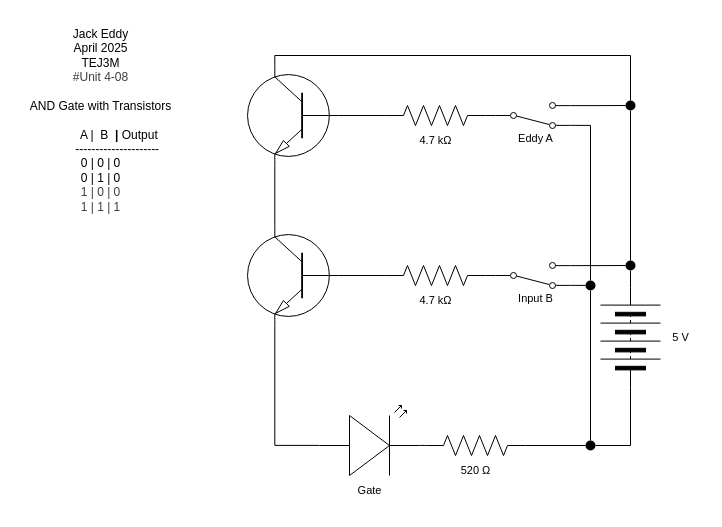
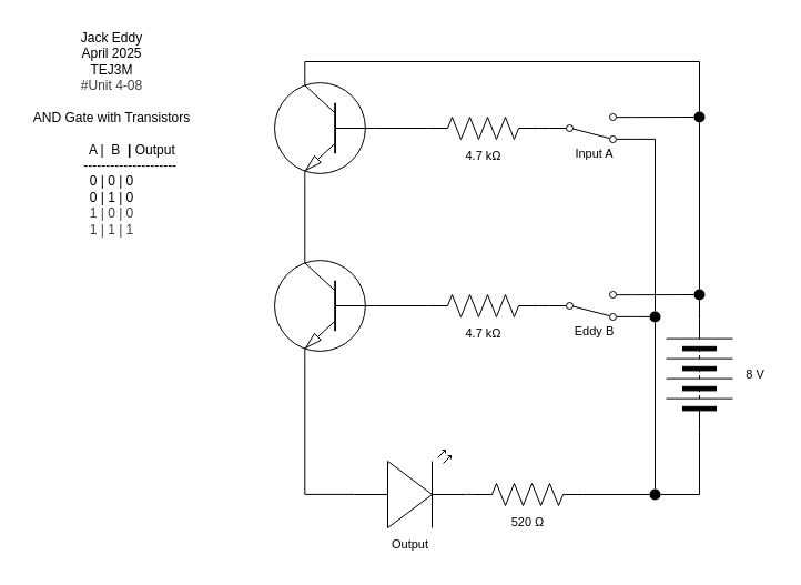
  <mxCell id="0" />
  <mxCell id="1" parent="0" />
  <mxCell id="2" value="" style="verticalLabelPosition=bottom;shadow=0;dashed=0;align=center;html=1;verticalAlign=top;shape=mxgraph.electrical.transistors.npn_transistor_1;flipH=1;" vertex="1" parent="1"><mxGeometry x="245" y="225" width="95" height="100" as="geometry" /></mxCell>
  <mxCell id="3" style="edgeStyle=orthogonalEdgeStyle;shape=connector;rounded=0;html=1;exitX=0.7;exitY=0;exitDx=0;exitDy=0;exitPerimeter=0;entryX=0.5;entryY=0;entryDx=0;entryDy=0;strokeColor=default;align=center;verticalAlign=middle;fontFamily=Helvetica;fontSize=11;fontColor=default;labelBackgroundColor=default;endArrow=none;endFill=0;" edge="1" parent="1" source="4" target="29"><mxGeometry relative="1" as="geometry" /></mxCell>
  <mxCell id="4" value="" style="verticalLabelPosition=bottom;shadow=0;dashed=0;align=center;html=1;verticalAlign=top;shape=mxgraph.electrical.transistors.npn_transistor_1;flipH=1;" vertex="1" parent="1"><mxGeometry x="245" y="65" width="95" height="100" as="geometry" /></mxCell>
  <mxCell id="5" style="edgeStyle=orthogonalEdgeStyle;html=1;exitX=0.7;exitY=1;exitDx=0;exitDy=0;exitPerimeter=0;entryX=0.7;entryY=0;entryDx=0;entryDy=0;entryPerimeter=0;rounded=0;endArrow=none;endFill=0;" edge="1" parent="1" source="4" target="2"><mxGeometry relative="1" as="geometry" /></mxCell>
  <mxCell id="6" style="edgeStyle=orthogonalEdgeStyle;shape=connector;rounded=0;html=1;exitX=1;exitY=0.5;exitDx=0;exitDy=0;exitPerimeter=0;entryX=0;entryY=0.5;entryDx=0;entryDy=0;strokeColor=default;align=center;verticalAlign=middle;fontFamily=Helvetica;fontSize=11;fontColor=default;labelBackgroundColor=default;endArrow=none;endFill=0;" edge="1" parent="1" source="7" target="13"><mxGeometry relative="1" as="geometry" /></mxCell>
  <mxCell id="7" value="" style="pointerEvents=1;verticalLabelPosition=bottom;shadow=0;dashed=0;align=center;html=1;verticalAlign=top;shape=mxgraph.electrical.resistors.resistor_2;fontFamily=Helvetica;fontSize=11;fontColor=default;labelBackgroundColor=default;" vertex="1" parent="1"><mxGeometry x="385" y="105" width="100" height="20" as="geometry" /></mxCell>
  <mxCell id="8" style="edgeStyle=orthogonalEdgeStyle;shape=connector;rounded=0;html=1;exitX=1;exitY=0.5;exitDx=0;exitDy=0;exitPerimeter=0;entryX=0;entryY=0.5;entryDx=0;entryDy=0;strokeColor=default;align=center;verticalAlign=middle;fontFamily=Helvetica;fontSize=11;fontColor=default;labelBackgroundColor=default;endArrow=none;endFill=0;" edge="1" parent="1" source="9" target="16"><mxGeometry relative="1" as="geometry" /></mxCell>
  <mxCell id="9" value="" style="pointerEvents=1;verticalLabelPosition=bottom;shadow=0;dashed=0;align=center;html=1;verticalAlign=top;shape=mxgraph.electrical.resistors.resistor_2;fontFamily=Helvetica;fontSize=11;fontColor=default;labelBackgroundColor=default;" vertex="1" parent="1"><mxGeometry x="385" y="265" width="100" height="20" as="geometry" /></mxCell>
  <mxCell id="10" style="edgeStyle=orthogonalEdgeStyle;shape=connector;rounded=0;html=1;exitX=0;exitY=0.5;exitDx=0;exitDy=0;exitPerimeter=0;entryX=0;entryY=0.5;entryDx=0;entryDy=0;entryPerimeter=0;strokeColor=default;align=center;verticalAlign=middle;fontFamily=Helvetica;fontSize=11;fontColor=default;labelBackgroundColor=default;endArrow=none;endFill=0;" edge="1" parent="1" source="7" target="4"><mxGeometry relative="1" as="geometry" /></mxCell>
  <mxCell id="11" style="edgeStyle=orthogonalEdgeStyle;shape=connector;rounded=0;html=1;exitX=0;exitY=0.5;exitDx=0;exitDy=0;exitPerimeter=0;entryX=0;entryY=0.5;entryDx=0;entryDy=0;entryPerimeter=0;strokeColor=default;align=center;verticalAlign=middle;fontFamily=Helvetica;fontSize=11;fontColor=default;labelBackgroundColor=default;endArrow=none;endFill=0;" edge="1" parent="1" source="2" target="9"><mxGeometry relative="1" as="geometry" /></mxCell>
  <mxCell id="12" style="edgeStyle=orthogonalEdgeStyle;shape=connector;rounded=0;html=1;exitX=1;exitY=0.12;exitDx=0;exitDy=0;entryX=0;entryY=0.5;entryDx=0;entryDy=0;strokeColor=default;align=center;verticalAlign=middle;fontFamily=Helvetica;fontSize=11;fontColor=default;labelBackgroundColor=default;endArrow=none;endFill=0;" edge="1" parent="1" source="13" target="29"><mxGeometry relative="1" as="geometry" /></mxCell>
  <mxCell id="13" value="" style="html=1;shape=mxgraph.electrical.electro-mechanical.twoWaySwitch;aspect=fixed;elSwitchState=2;flipH=0;rotation=0;flipV=1;" vertex="1" parent="1"><mxGeometry x="495" y="102" width="75" height="26" as="geometry" /></mxCell>
  <mxCell id="14" style="edgeStyle=orthogonalEdgeStyle;shape=connector;rounded=0;html=1;exitX=1;exitY=0.88;exitDx=0;exitDy=0;entryX=0;entryY=0.5;entryDx=0;entryDy=0;strokeColor=default;align=center;verticalAlign=middle;fontFamily=Helvetica;fontSize=11;fontColor=default;labelBackgroundColor=default;endArrow=none;endFill=0;" edge="1" parent="1" source="16" target="25"><mxGeometry relative="1" as="geometry" /></mxCell>
  <mxCell id="15" style="edgeStyle=orthogonalEdgeStyle;shape=connector;rounded=0;html=1;exitX=1;exitY=0.12;exitDx=0;exitDy=0;entryX=0;entryY=0.5;entryDx=0;entryDy=0;strokeColor=default;align=center;verticalAlign=middle;fontFamily=Helvetica;fontSize=11;fontColor=default;labelBackgroundColor=default;endArrow=none;endFill=0;" edge="1" parent="1" source="16" target="27"><mxGeometry relative="1" as="geometry" /></mxCell>
  <mxCell id="16" value="" style="html=1;shape=mxgraph.electrical.electro-mechanical.twoWaySwitch;aspect=fixed;elSwitchState=2;flipH=0;rotation=0;flipV=1;" vertex="1" parent="1"><mxGeometry x="495" y="262" width="75" height="26" as="geometry" /></mxCell>
  <mxCell id="17" value="" style="verticalLabelPosition=bottom;shadow=0;dashed=0;align=center;html=1;verticalAlign=top;shape=mxgraph.electrical.opto_electronics.led_2;pointerEvents=1;fontFamily=Helvetica;fontSize=11;fontColor=default;labelBackgroundColor=default;" vertex="1" parent="1"><mxGeometry x="319" y="405" width="100" height="70" as="geometry" /></mxCell>
  <mxCell id="18" style="edgeStyle=orthogonalEdgeStyle;shape=connector;rounded=0;html=1;exitX=1;exitY=0.5;exitDx=0;exitDy=0;exitPerimeter=0;entryX=0;entryY=0.5;entryDx=0;entryDy=0;strokeColor=default;align=center;verticalAlign=middle;fontFamily=Helvetica;fontSize=11;fontColor=default;labelBackgroundColor=default;endArrow=none;endFill=0;" edge="1" parent="1" source="19" target="23"><mxGeometry relative="1" as="geometry" /></mxCell>
  <mxCell id="19" value="" style="pointerEvents=1;verticalLabelPosition=bottom;shadow=0;dashed=0;align=center;html=1;verticalAlign=top;shape=mxgraph.electrical.resistors.resistor_2;fontFamily=Helvetica;fontSize=11;fontColor=default;labelBackgroundColor=default;" vertex="1" parent="1"><mxGeometry x="425" y="435" width="100" height="20" as="geometry" /></mxCell>
  <mxCell id="20" style="edgeStyle=orthogonalEdgeStyle;shape=connector;rounded=0;html=1;exitX=1;exitY=0.57;exitDx=0;exitDy=0;exitPerimeter=0;entryX=0;entryY=0.5;entryDx=0;entryDy=0;entryPerimeter=0;strokeColor=default;align=center;verticalAlign=middle;fontFamily=Helvetica;fontSize=11;fontColor=default;labelBackgroundColor=default;endArrow=none;endFill=0;" edge="1" parent="1" source="17" target="19"><mxGeometry relative="1" as="geometry" /></mxCell>
  <mxCell id="21" style="edgeStyle=orthogonalEdgeStyle;shape=connector;rounded=0;html=1;exitX=0.7;exitY=1;exitDx=0;exitDy=0;exitPerimeter=0;entryX=0;entryY=0.57;entryDx=0;entryDy=0;entryPerimeter=0;strokeColor=default;align=center;verticalAlign=middle;fontFamily=Helvetica;fontSize=11;fontColor=default;labelBackgroundColor=default;endArrow=none;endFill=0;" edge="1" parent="1" source="2" target="17"><mxGeometry relative="1" as="geometry" /></mxCell>
  <mxCell id="22" style="edgeStyle=orthogonalEdgeStyle;shape=connector;rounded=0;html=1;exitX=0.5;exitY=0;exitDx=0;exitDy=0;entryX=0.5;entryY=1;entryDx=0;entryDy=0;strokeColor=default;align=center;verticalAlign=middle;fontFamily=Helvetica;fontSize=11;fontColor=default;labelBackgroundColor=default;endArrow=none;endFill=0;" edge="1" parent="1" source="23" target="25"><mxGeometry relative="1" as="geometry" /></mxCell>
  <mxCell id="23" value="" style="shape=ellipse;fillColor=light-dark(#000000, #51a8ff);strokeColor=none;html=1;sketch=0;fontFamily=Helvetica;fontSize=11;fontColor=default;labelBackgroundColor=default;" vertex="1" parent="1"><mxGeometry x="585" y="440" width="10" height="10" as="geometry" /></mxCell>
  <mxCell id="24" style="edgeStyle=orthogonalEdgeStyle;shape=connector;rounded=0;html=1;exitX=0.5;exitY=0;exitDx=0;exitDy=0;entryX=1;entryY=0.88;entryDx=0;entryDy=0;strokeColor=default;align=center;verticalAlign=middle;fontFamily=Helvetica;fontSize=11;fontColor=default;labelBackgroundColor=default;endArrow=none;endFill=0;" edge="1" parent="1" source="25" target="13"><mxGeometry relative="1" as="geometry" /></mxCell>
  <mxCell id="25" value="" style="shape=ellipse;fillColor=light-dark(#000000, #51a8ff);strokeColor=none;html=1;sketch=0;fontFamily=Helvetica;fontSize=11;fontColor=default;labelBackgroundColor=default;" vertex="1" parent="1"><mxGeometry x="585" y="280" width="10" height="10" as="geometry" /></mxCell>
  <mxCell id="26" style="edgeStyle=orthogonalEdgeStyle;shape=connector;rounded=0;html=1;exitX=0.5;exitY=1;exitDx=0;exitDy=0;entryX=1;entryY=0.5;entryDx=0;entryDy=0;strokeColor=default;align=center;verticalAlign=middle;fontFamily=Helvetica;fontSize=11;fontColor=default;labelBackgroundColor=default;endArrow=none;endFill=0;" edge="1" parent="1" source="27" target="31"><mxGeometry relative="1" as="geometry" /></mxCell>
  <mxCell id="27" value="" style="shape=ellipse;fillColor=light-dark(#000000, #51a8ff);strokeColor=none;html=1;sketch=0;fontFamily=Helvetica;fontSize=11;fontColor=default;labelBackgroundColor=default;" vertex="1" parent="1"><mxGeometry x="625" y="260" width="10" height="10" as="geometry" /></mxCell>
  <mxCell id="28" style="edgeStyle=orthogonalEdgeStyle;shape=connector;rounded=0;html=1;exitX=0.5;exitY=1;exitDx=0;exitDy=0;entryX=0.5;entryY=0;entryDx=0;entryDy=0;strokeColor=default;align=center;verticalAlign=middle;fontFamily=Helvetica;fontSize=11;fontColor=default;labelBackgroundColor=default;endArrow=none;endFill=0;" edge="1" parent="1" source="29" target="27"><mxGeometry relative="1" as="geometry" /></mxCell>
  <mxCell id="29" value="" style="shape=ellipse;fillColor=light-dark(#000000, #51a8ff);strokeColor=none;html=1;sketch=0;fontFamily=Helvetica;fontSize=11;fontColor=default;labelBackgroundColor=default;" vertex="1" parent="1"><mxGeometry x="625" y="100" width="10" height="10" as="geometry" /></mxCell>
  <mxCell id="30" style="edgeStyle=orthogonalEdgeStyle;shape=connector;rounded=0;html=1;exitX=0;exitY=0.5;exitDx=0;exitDy=0;entryX=1;entryY=0.5;entryDx=0;entryDy=0;strokeColor=default;align=center;verticalAlign=middle;fontFamily=Helvetica;fontSize=11;fontColor=default;labelBackgroundColor=default;endArrow=none;endFill=0;" edge="1" parent="1" source="31" target="23"><mxGeometry relative="1" as="geometry" /></mxCell>
  <mxCell id="31" value="" style="pointerEvents=1;verticalLabelPosition=bottom;shadow=0;dashed=0;align=center;html=1;verticalAlign=top;shape=mxgraph.electrical.miscellaneous.batteryStack;rotation=-90;" vertex="1" parent="1"><mxGeometry x="580" y="307" width="100" height="60" as="geometry" /></mxCell>
- <mxCell id="32" value="5 V" style="text;html=1;align=center;verticalAlign=middle;resizable=0;points=[];autosize=1;strokeColor=none;fillColor=none;fontFamily=Helvetica;fontSize=11;fontColor=default;labelBackgroundColor=default;" vertex="1" parent="1"><mxGeometry x="660" y="322" width="40" height="30" as="geometry" /></mxCell>
+ <mxCell id="32" value="8 V" style="text;html=1;align=center;verticalAlign=middle;resizable=0;points=[];autosize=1;strokeColor=none;fillColor=none;fontFamily=Helvetica;fontSize=11;fontColor=default;labelBackgroundColor=default;" vertex="1" parent="1"><mxGeometry x="660" y="322" width="40" height="30" as="geometry" /></mxCell>
  <mxCell id="33" value="520 Ω" style="text;html=1;align=center;verticalAlign=middle;resizable=0;points=[];autosize=1;strokeColor=none;fillColor=none;fontFamily=Helvetica;fontSize=11;fontColor=default;labelBackgroundColor=default;" vertex="1" parent="1"><mxGeometry x="450" y="455" width="50" height="30" as="geometry" /></mxCell>
  <mxCell id="34" value="4.7 kΩ" style="text;html=1;align=center;verticalAlign=middle;resizable=0;points=[];autosize=1;strokeColor=none;fillColor=none;fontFamily=Helvetica;fontSize=11;fontColor=default;labelBackgroundColor=default;" vertex="1" parent="1"><mxGeometry x="405" y="285" width="60" height="30" as="geometry" /></mxCell>
  <mxCell id="35" value="4.7 kΩ" style="text;html=1;align=center;verticalAlign=middle;resizable=0;points=[];autosize=1;strokeColor=none;fillColor=none;fontFamily=Helvetica;fontSize=11;fontColor=default;labelBackgroundColor=default;" vertex="1" parent="1"><mxGeometry x="405" y="125" width="60" height="30" as="geometry" /></mxCell>
- <mxCell id="36" value="Eddy A" style="text;html=1;align=center;verticalAlign=middle;resizable=0;points=[];autosize=1;strokeColor=none;fillColor=none;fontFamily=Helvetica;fontSize=11;fontColor=default;labelBackgroundColor=default;" vertex="1" parent="1"><mxGeometry x="505" y="123" width="60" height="30" as="geometry" /></mxCell>
- <mxCell id="37" value="Input B" style="text;html=1;align=center;verticalAlign=middle;resizable=0;points=[];autosize=1;strokeColor=none;fillColor=none;fontFamily=Helvetica;fontSize=11;fontColor=default;labelBackgroundColor=default;" vertex="1" parent="1"><mxGeometry x="505" y="283" width="60" height="30" as="geometry" /></mxCell>
- <mxCell id="38" value="Gate" style="text;html=1;align=center;verticalAlign=middle;resizable=0;points=[];autosize=1;strokeColor=none;fillColor=none;fontFamily=Helvetica;fontSize=11;fontColor=default;labelBackgroundColor=default;" vertex="1" parent="1"><mxGeometry x="339" y="475" width="60" height="30" as="geometry" /></mxCell>
+ <mxCell id="36" value="Input A" style="text;html=1;align=center;verticalAlign=middle;resizable=0;points=[];autosize=1;strokeColor=none;fillColor=none;fontFamily=Helvetica;fontSize=11;fontColor=default;labelBackgroundColor=default;" vertex="1" parent="1"><mxGeometry x="505" y="123" width="60" height="30" as="geometry" /></mxCell>
+ <mxCell id="37" value="Eddy B" style="text;html=1;align=center;verticalAlign=middle;resizable=0;points=[];autosize=1;strokeColor=none;fillColor=none;fontFamily=Helvetica;fontSize=11;fontColor=default;labelBackgroundColor=default;" vertex="1" parent="1"><mxGeometry x="505" y="283" width="60" height="30" as="geometry" /></mxCell>
+ <mxCell id="38" value="Output" style="text;html=1;align=center;verticalAlign=middle;resizable=0;points=[];autosize=1;strokeColor=none;fillColor=none;fontFamily=Helvetica;fontSize=11;fontColor=default;labelBackgroundColor=default;" vertex="1" parent="1"><mxGeometry x="339" y="475" width="60" height="30" as="geometry" /></mxCell>
  <mxCell id="39" value="Jack Eddy&lt;div&gt;&lt;font color=&quot;#000000&quot;&gt;April 2025&lt;br&gt;&lt;/font&gt;&lt;div&gt;&lt;span style=&quot;background-color: transparent;&quot;&gt;TEJ3M&lt;/span&gt;&lt;/div&gt;&lt;/div&gt;&lt;div&gt;&lt;div style=&quot;color: rgb(63, 63, 63);&quot;&gt;#Unit 4-08&lt;/div&gt;&lt;/div&gt;&lt;div&gt;&lt;br&gt;&lt;/div&gt;&lt;div&gt;AND Gate with Transistors&lt;/div&gt;&lt;div&gt;&lt;br&gt;&lt;/div&gt;&lt;div&gt;&amp;nbsp; &amp;nbsp; &amp;nbsp; &amp;nbsp; &amp;nbsp; &amp;nbsp;A |&amp;nbsp; B&amp;nbsp;&amp;nbsp;&lt;b&gt;|&lt;/b&gt; Output&lt;/div&gt;&lt;div&gt;&amp;nbsp; &amp;nbsp; &amp;nbsp; &amp;nbsp; &amp;nbsp; -------&lt;span style=&quot;background-color: transparent;&quot;&gt;--------------&lt;/span&gt;&lt;/div&gt;&lt;div&gt;0 | 0 | 0&lt;/div&gt;&lt;div&gt;0 | 1 | 0&lt;/div&gt;&lt;div&gt;&lt;div style=&quot;color: rgb(63, 63, 63); scrollbar-color: rgb(226, 226, 226) rgb(251, 251, 251);&quot;&gt;1 | 0 | 0&lt;/div&gt;&lt;div style=&quot;color: rgb(63, 63, 63); scrollbar-color: rgb(226, 226, 226) rgb(251, 251, 251);&quot;&gt;1 | 1 | 1&lt;/div&gt;&lt;/div&gt;" style="text;html=1;align=center;verticalAlign=middle;resizable=0;points=[];autosize=1;strokeColor=none;fillColor=none;" vertex="1" parent="1"><mxGeometry x="20" y="20" width="160" height="200" as="geometry" /></mxCell>
